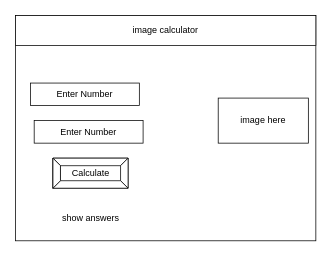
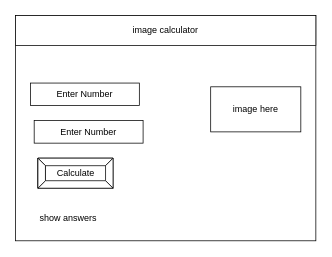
  <mxCell id="0" />
  <mxCell id="1" parent="0" />
  <mxCell id="2" value="" style="rounded=0;whiteSpace=wrap;html=1;" parent="1" vertex="1"><mxGeometry x="20" y="20" width="400" height="300" as="geometry" /></mxCell>
  <mxCell id="3" value="image calculator" style="rounded=0;whiteSpace=wrap;html=1;" parent="1" vertex="1"><mxGeometry x="20" y="20" width="400" height="40" as="geometry" /></mxCell>
- <mxCell id="4" value="Calculate" style="labelPosition=center;verticalLabelPosition=middle;align=center;html=1;shape=mxgraph.basic.button;dx=10;" parent="1" vertex="1"><mxGeometry x="70" y="210" width="100" height="40" as="geometry" /></mxCell>
- <mxCell id="5" value="image here" style="whiteSpace=wrap;html=1;" vertex="1" parent="1"><mxGeometry x="290" y="130" width="120" height="60" as="geometry" /></mxCell>
+ <mxCell id="4" value="Calculate" style="labelPosition=center;verticalLabelPosition=middle;align=center;html=1;shape=mxgraph.basic.button;dx=10;" parent="1" vertex="1"><mxGeometry x="50" y="210" width="100" height="40" as="geometry" /></mxCell>
+ <mxCell id="5" value="image here" style="whiteSpace=wrap;html=1;" vertex="1" parent="1"><mxGeometry x="280" y="115" width="120" height="60" as="geometry" /></mxCell>
  <mxCell id="6" value="Enter Number" style="whiteSpace=wrap;html=1;" vertex="1" parent="1"><mxGeometry x="45" y="160" width="145" height="30" as="geometry" /></mxCell>
  <mxCell id="7" value="Enter Number" style="whiteSpace=wrap;html=1;" vertex="1" parent="1"><mxGeometry x="40" y="110" width="145" height="30" as="geometry" /></mxCell>
- <mxCell id="8" value="show answers" style="text;html=1;resizable=0;autosize=1;align=center;verticalAlign=middle;points=[];fillColor=none;strokeColor=none;rounded=0;" vertex="1" parent="1"><mxGeometry x="75" y="280" width="90" height="20" as="geometry" /></mxCell>
+ <mxCell id="8" value="show answers" style="text;html=1;resizable=0;autosize=1;align=center;verticalAlign=middle;points=[];fillColor=none;strokeColor=none;rounded=0;" vertex="1" parent="1"><mxGeometry x="45" y="280" width="90" height="20" as="geometry" /></mxCell>
